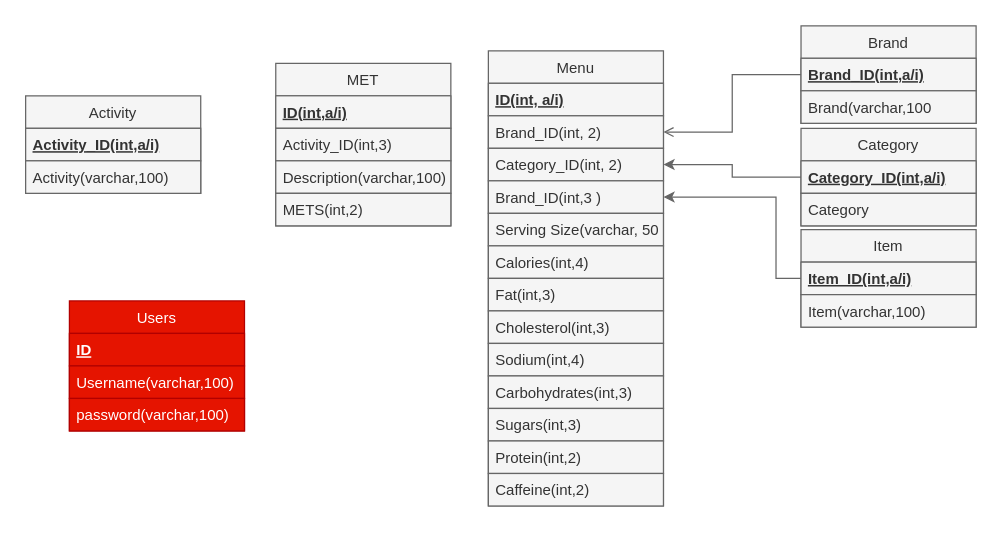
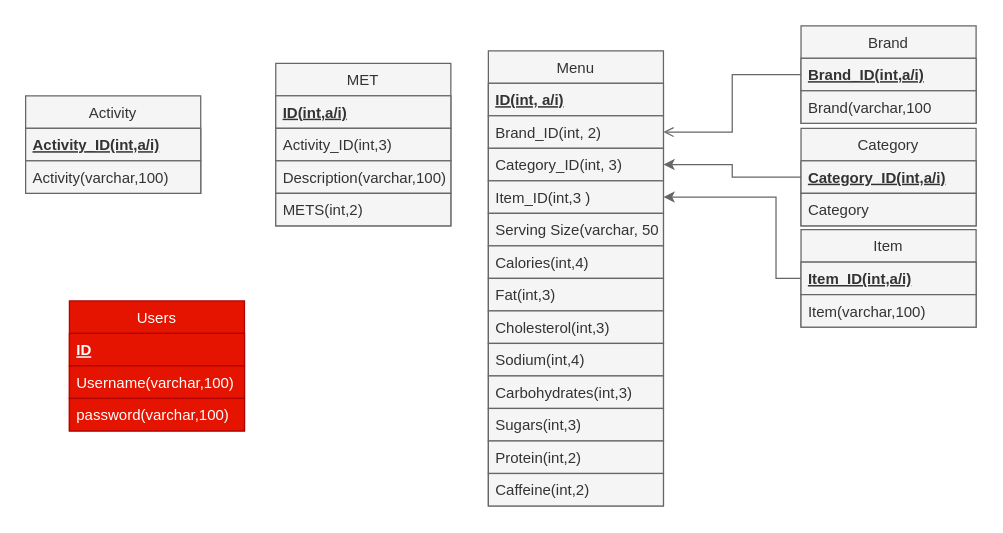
  <mxCell id="0" />
  <mxCell id="1" parent="0" />
  <mxCell id="2" value="Menu" style="swimlane;fontStyle=0;childLayout=stackLayout;horizontal=1;startSize=26;horizontalStack=0;resizeParent=1;resizeParentMax=0;resizeLast=0;collapsible=1;marginBottom=0;fillColor=#f5f5f5;strokeColor=#666666;fontColor=#333333;" parent="1" vertex="1"><mxGeometry x="390" y="40" width="140" height="364" as="geometry"><mxRectangle x="130" y="180" width="60" height="26" as="alternateBounds" /></mxGeometry></mxCell>
  <mxCell id="3" value="ID(int, a/i)&#10;" style="text;align=left;verticalAlign=top;spacingLeft=4;spacingRight=4;overflow=hidden;rotatable=0;points=[[0,0.5],[1,0.5]];portConstraint=eastwest;fontStyle=5;fillColor=#f5f5f5;strokeColor=#666666;fontColor=#333333;" parent="2" vertex="1"><mxGeometry y="26" width="140" height="26" as="geometry" /></mxCell>
  <mxCell id="4" value="Brand_ID(int, 2)&#10;" style="text;align=left;verticalAlign=top;spacingLeft=4;spacingRight=4;overflow=hidden;rotatable=0;points=[[0,0.5],[1,0.5]];portConstraint=eastwest;fillColor=#f5f5f5;strokeColor=#666666;fontColor=#333333;" parent="2" vertex="1"><mxGeometry y="52" width="140" height="26" as="geometry" /></mxCell>
- <mxCell id="5" value="Category_ID(int, 2)" style="text;align=left;verticalAlign=top;spacingLeft=4;spacingRight=4;overflow=hidden;rotatable=0;points=[[0,0.5],[1,0.5]];portConstraint=eastwest;fillColor=#f5f5f5;strokeColor=#666666;fontColor=#333333;" parent="2" vertex="1"><mxGeometry y="78" width="140" height="26" as="geometry" /></mxCell>
- <mxCell id="6" value="Brand_ID(int,3 )&#10;" style="text;align=left;verticalAlign=top;spacingLeft=4;spacingRight=4;overflow=hidden;rotatable=0;points=[[0,0.5],[1,0.5]];portConstraint=eastwest;fillColor=#f5f5f5;strokeColor=#666666;fontColor=#333333;" parent="2" vertex="1"><mxGeometry y="104" width="140" height="26" as="geometry" /></mxCell>
+ <mxCell id="5" value="Category_ID(int, 3)" style="text;align=left;verticalAlign=top;spacingLeft=4;spacingRight=4;overflow=hidden;rotatable=0;points=[[0,0.5],[1,0.5]];portConstraint=eastwest;fillColor=#f5f5f5;strokeColor=#666666;fontColor=#333333;" parent="2" vertex="1"><mxGeometry y="78" width="140" height="26" as="geometry" /></mxCell>
+ <mxCell id="6" value="Item_ID(int,3 )&#10;" style="text;align=left;verticalAlign=top;spacingLeft=4;spacingRight=4;overflow=hidden;rotatable=0;points=[[0,0.5],[1,0.5]];portConstraint=eastwest;fillColor=#f5f5f5;strokeColor=#666666;fontColor=#333333;" parent="2" vertex="1"><mxGeometry y="104" width="140" height="26" as="geometry" /></mxCell>
  <mxCell id="7" value="Serving Size(varchar, 50)&#10;" style="text;align=left;verticalAlign=top;spacingLeft=4;spacingRight=4;overflow=hidden;rotatable=0;points=[[0,0.5],[1,0.5]];portConstraint=eastwest;fillColor=#f5f5f5;strokeColor=#666666;fontColor=#333333;" parent="2" vertex="1"><mxGeometry y="130" width="140" height="26" as="geometry" /></mxCell>
  <mxCell id="8" value="Calories(int,4)&#10;" style="text;align=left;verticalAlign=top;spacingLeft=4;spacingRight=4;overflow=hidden;rotatable=0;points=[[0,0.5],[1,0.5]];portConstraint=eastwest;fillColor=#f5f5f5;strokeColor=#666666;fontColor=#333333;" parent="2" vertex="1"><mxGeometry y="156" width="140" height="26" as="geometry" /></mxCell>
  <mxCell id="9" value="Fat(int,3)" style="text;align=left;verticalAlign=top;spacingLeft=4;spacingRight=4;overflow=hidden;rotatable=0;points=[[0,0.5],[1,0.5]];portConstraint=eastwest;fillColor=#f5f5f5;strokeColor=#666666;fontColor=#333333;" parent="2" vertex="1"><mxGeometry y="182" width="140" height="26" as="geometry" /></mxCell>
  <mxCell id="10" value="Cholesterol(int,3)" style="text;align=left;verticalAlign=top;spacingLeft=4;spacingRight=4;overflow=hidden;rotatable=0;points=[[0,0.5],[1,0.5]];portConstraint=eastwest;fillColor=#f5f5f5;strokeColor=#666666;fontColor=#333333;" parent="2" vertex="1"><mxGeometry y="208" width="140" height="26" as="geometry" /></mxCell>
  <mxCell id="11" value="Sodium(int,4)&#10;" style="text;align=left;verticalAlign=top;spacingLeft=4;spacingRight=4;overflow=hidden;rotatable=0;points=[[0,0.5],[1,0.5]];portConstraint=eastwest;fillColor=#f5f5f5;strokeColor=#666666;fontColor=#333333;" parent="2" vertex="1"><mxGeometry y="234" width="140" height="26" as="geometry" /></mxCell>
  <mxCell id="12" value="Carbohydrates(int,3)" style="text;align=left;verticalAlign=top;spacingLeft=4;spacingRight=4;overflow=hidden;rotatable=0;points=[[0,0.5],[1,0.5]];portConstraint=eastwest;fillColor=#f5f5f5;strokeColor=#666666;fontColor=#333333;" parent="2" vertex="1"><mxGeometry y="260" width="140" height="26" as="geometry" /></mxCell>
  <mxCell id="13" value="Sugars(int,3)&#10;" style="text;align=left;verticalAlign=top;spacingLeft=4;spacingRight=4;overflow=hidden;rotatable=0;points=[[0,0.5],[1,0.5]];portConstraint=eastwest;fillColor=#f5f5f5;strokeColor=#666666;fontColor=#333333;" parent="2" vertex="1"><mxGeometry y="286" width="140" height="26" as="geometry" /></mxCell>
  <mxCell id="14" value="Protein(int,2)" style="text;align=left;verticalAlign=top;spacingLeft=4;spacingRight=4;overflow=hidden;rotatable=0;points=[[0,0.5],[1,0.5]];portConstraint=eastwest;fillColor=#f5f5f5;strokeColor=#666666;fontColor=#333333;" parent="2" vertex="1"><mxGeometry y="312" width="140" height="26" as="geometry" /></mxCell>
  <mxCell id="15" value="Caffeine(int,2)" style="text;align=left;verticalAlign=top;spacingLeft=4;spacingRight=4;overflow=hidden;rotatable=0;points=[[0,0.5],[1,0.5]];portConstraint=eastwest;fillColor=#f5f5f5;strokeColor=#666666;fontColor=#333333;" parent="2" vertex="1"><mxGeometry y="338" width="140" height="26" as="geometry" /></mxCell>
  <mxCell id="16" value="Brand" style="swimlane;fontStyle=0;childLayout=stackLayout;horizontal=1;startSize=26;horizontalStack=0;resizeParent=1;resizeParentMax=0;resizeLast=0;collapsible=1;marginBottom=0;fillColor=#f5f5f5;strokeColor=#666666;fontColor=#333333;" parent="1" vertex="1"><mxGeometry x="640" y="20" width="140" height="78" as="geometry" /></mxCell>
  <mxCell id="17" value="Brand_ID(int,a/i)" style="text;align=left;verticalAlign=top;spacingLeft=4;spacingRight=4;overflow=hidden;rotatable=0;points=[[0,0.5],[1,0.5]];portConstraint=eastwest;fontStyle=5;fillColor=#f5f5f5;strokeColor=#666666;fontColor=#333333;" parent="16" vertex="1"><mxGeometry y="26" width="140" height="26" as="geometry" /></mxCell>
  <mxCell id="18" value="Brand(varchar,100" style="text;align=left;verticalAlign=top;spacingLeft=4;spacingRight=4;overflow=hidden;rotatable=0;points=[[0,0.5],[1,0.5]];portConstraint=eastwest;fillColor=#f5f5f5;strokeColor=#666666;fontColor=#333333;" parent="16" vertex="1"><mxGeometry y="52" width="140" height="26" as="geometry" /></mxCell>
  <mxCell id="19" style="edgeStyle=orthogonalEdgeStyle;rounded=0;orthogonalLoop=1;jettySize=auto;html=1;entryX=1;entryY=0.5;entryDx=0;entryDy=0;fontStyle=1;fillColor=#f5f5f5;strokeColor=#666666;endArrow=open;" parent="1" source="17" target="4" edge="1"><mxGeometry relative="1" as="geometry" /></mxCell>
  <mxCell id="20" style="edgeStyle=orthogonalEdgeStyle;rounded=0;orthogonalLoop=1;jettySize=auto;html=1;entryX=1;entryY=0.5;entryDx=0;entryDy=0;fontStyle=1;fillColor=#f5f5f5;strokeColor=#666666;" parent="1" source="21" target="6" edge="1"><mxGeometry relative="1" as="geometry"><Array as="points"><mxPoint x="620" y="222" /><mxPoint x="620" y="157" /></Array></mxGeometry></mxCell>
  <mxCell id="21" value="Item" style="swimlane;fontStyle=0;childLayout=stackLayout;horizontal=1;startSize=26;horizontalStack=0;resizeParent=1;resizeParentMax=0;resizeLast=0;collapsible=1;marginBottom=0;fillColor=#f5f5f5;strokeColor=#666666;fontColor=#333333;" parent="1" vertex="1"><mxGeometry x="640" y="183" width="140" height="78" as="geometry" /></mxCell>
  <mxCell id="22" value="Item_ID(int,a/i)" style="text;align=left;verticalAlign=top;spacingLeft=4;spacingRight=4;overflow=hidden;rotatable=0;points=[[0,0.5],[1,0.5]];portConstraint=eastwest;fontStyle=5;fillColor=#f5f5f5;strokeColor=#666666;fontColor=#333333;" parent="21" vertex="1"><mxGeometry y="26" width="140" height="26" as="geometry" /></mxCell>
  <mxCell id="23" value="Item(varchar,100)" style="text;align=left;verticalAlign=top;spacingLeft=4;spacingRight=4;overflow=hidden;rotatable=0;points=[[0,0.5],[1,0.5]];portConstraint=eastwest;fillColor=#f5f5f5;strokeColor=#666666;fontColor=#333333;" parent="21" vertex="1"><mxGeometry y="52" width="140" height="26" as="geometry" /></mxCell>
  <mxCell id="24" value="Category" style="swimlane;fontStyle=0;childLayout=stackLayout;horizontal=1;startSize=26;horizontalStack=0;resizeParent=1;resizeParentMax=0;resizeLast=0;collapsible=1;marginBottom=0;fillColor=#f5f5f5;strokeColor=#666666;fontColor=#333333;" parent="1" vertex="1"><mxGeometry x="640" y="102" width="140" height="78" as="geometry" /></mxCell>
  <mxCell id="25" value="Category_ID(int,a/i)" style="text;align=left;verticalAlign=top;spacingLeft=4;spacingRight=4;overflow=hidden;rotatable=0;points=[[0,0.5],[1,0.5]];portConstraint=eastwest;fontStyle=5;fillColor=#f5f5f5;strokeColor=#666666;fontColor=#333333;" parent="24" vertex="1"><mxGeometry y="26" width="140" height="26" as="geometry" /></mxCell>
  <mxCell id="26" value="Category" style="text;align=left;verticalAlign=top;spacingLeft=4;spacingRight=4;overflow=hidden;rotatable=0;points=[[0,0.5],[1,0.5]];portConstraint=eastwest;fillColor=#f5f5f5;strokeColor=#666666;fontColor=#333333;" parent="24" vertex="1"><mxGeometry y="52" width="140" height="26" as="geometry" /></mxCell>
  <mxCell id="27" value="MET" style="swimlane;fontStyle=0;childLayout=stackLayout;horizontal=1;startSize=26;horizontalStack=0;resizeParent=1;resizeParentMax=0;resizeLast=0;collapsible=1;marginBottom=0;fillColor=#f5f5f5;strokeColor=#666666;fontColor=#333333;" parent="1" vertex="1"><mxGeometry x="220" y="50" width="140" height="130" as="geometry" /></mxCell>
  <mxCell id="28" value="ID(int,a/i)" style="text;align=left;verticalAlign=top;spacingLeft=4;spacingRight=4;overflow=hidden;rotatable=0;points=[[0,0.5],[1,0.5]];portConstraint=eastwest;fontStyle=5;fillColor=#f5f5f5;strokeColor=#666666;fontColor=#333333;" parent="27" vertex="1"><mxGeometry y="26" width="140" height="26" as="geometry" /></mxCell>
  <mxCell id="29" value="Activity_ID(int,3)" style="text;align=left;verticalAlign=top;spacingLeft=4;spacingRight=4;overflow=hidden;rotatable=0;points=[[0,0.5],[1,0.5]];portConstraint=eastwest;fillColor=#f5f5f5;strokeColor=#666666;fontColor=#333333;" parent="27" vertex="1"><mxGeometry y="52" width="140" height="26" as="geometry" /></mxCell>
  <mxCell id="30" value="Description(varchar,100)" style="text;align=left;verticalAlign=top;spacingLeft=4;spacingRight=4;overflow=hidden;rotatable=0;points=[[0,0.5],[1,0.5]];portConstraint=eastwest;fillColor=#f5f5f5;strokeColor=#666666;fontColor=#333333;" parent="27" vertex="1"><mxGeometry y="78" width="140" height="26" as="geometry" /></mxCell>
  <mxCell id="31" value="METS(int,2)" style="text;align=left;verticalAlign=top;spacingLeft=4;spacingRight=4;overflow=hidden;rotatable=0;points=[[0,0.5],[1,0.5]];portConstraint=eastwest;fillColor=#f5f5f5;strokeColor=#666666;fontColor=#333333;" parent="27" vertex="1"><mxGeometry y="104" width="140" height="26" as="geometry" /></mxCell>
  <mxCell id="32" value="Activity" style="swimlane;fontStyle=0;childLayout=stackLayout;horizontal=1;startSize=26;horizontalStack=0;resizeParent=1;resizeParentMax=0;resizeLast=0;collapsible=1;marginBottom=0;fillColor=#f5f5f5;strokeColor=#666666;fontColor=#333333;" parent="1" vertex="1"><mxGeometry x="20" y="76" width="140" height="78" as="geometry" /></mxCell>
  <mxCell id="33" value="Activity_ID(int,a/i)" style="text;align=left;verticalAlign=top;spacingLeft=4;spacingRight=4;overflow=hidden;rotatable=0;points=[[0,0.5],[1,0.5]];portConstraint=eastwest;fontStyle=5;fillColor=#f5f5f5;strokeColor=#666666;fontColor=#333333;" parent="32" vertex="1"><mxGeometry y="26" width="140" height="26" as="geometry" /></mxCell>
  <mxCell id="34" value="Activity(varchar,100)" style="text;align=left;verticalAlign=top;spacingLeft=4;spacingRight=4;overflow=hidden;rotatable=0;points=[[0,0.5],[1,0.5]];portConstraint=eastwest;fillColor=#f5f5f5;strokeColor=#666666;fontColor=#333333;" parent="32" vertex="1"><mxGeometry y="52" width="140" height="26" as="geometry" /></mxCell>
  <mxCell id="35" style="edgeStyle=orthogonalEdgeStyle;rounded=0;orthogonalLoop=1;jettySize=auto;html=1;entryX=1;entryY=0.5;entryDx=0;entryDy=0;fillColor=#f5f5f5;strokeColor=#666666;" parent="1" source="25" target="5" edge="1"><mxGeometry relative="1" as="geometry" /></mxCell>
  <mxCell id="36" value="Users" style="swimlane;fontStyle=0;childLayout=stackLayout;horizontal=1;startSize=26;horizontalStack=0;resizeParent=1;resizeParentMax=0;resizeLast=0;collapsible=1;marginBottom=0;fillColor=#e51400;strokeColor=#B20000;fontColor=#ffffff;" parent="1" vertex="1"><mxGeometry x="55" y="240" width="140" height="104" as="geometry" /></mxCell>
  <mxCell id="37" value="ID" style="text;align=left;verticalAlign=top;spacingLeft=4;spacingRight=4;overflow=hidden;rotatable=0;points=[[0,0.5],[1,0.5]];portConstraint=eastwest;fontStyle=5;fillColor=#e51400;strokeColor=#B20000;fontColor=#ffffff;" parent="36" vertex="1"><mxGeometry y="26" width="140" height="26" as="geometry" /></mxCell>
  <mxCell id="38" value="Username(varchar,100)" style="text;align=left;verticalAlign=top;spacingLeft=4;spacingRight=4;overflow=hidden;rotatable=0;points=[[0,0.5],[1,0.5]];portConstraint=eastwest;fillColor=#e51400;strokeColor=#B20000;fontColor=#ffffff;" parent="36" vertex="1"><mxGeometry y="52" width="140" height="26" as="geometry" /></mxCell>
  <mxCell id="39" value="password(varchar,100)" style="text;align=left;verticalAlign=top;spacingLeft=4;spacingRight=4;overflow=hidden;rotatable=0;points=[[0,0.5],[1,0.5]];portConstraint=eastwest;fillColor=#e51400;strokeColor=#B20000;fontColor=#ffffff;" parent="36" vertex="1"><mxGeometry y="78" width="140" height="26" as="geometry" /></mxCell>
